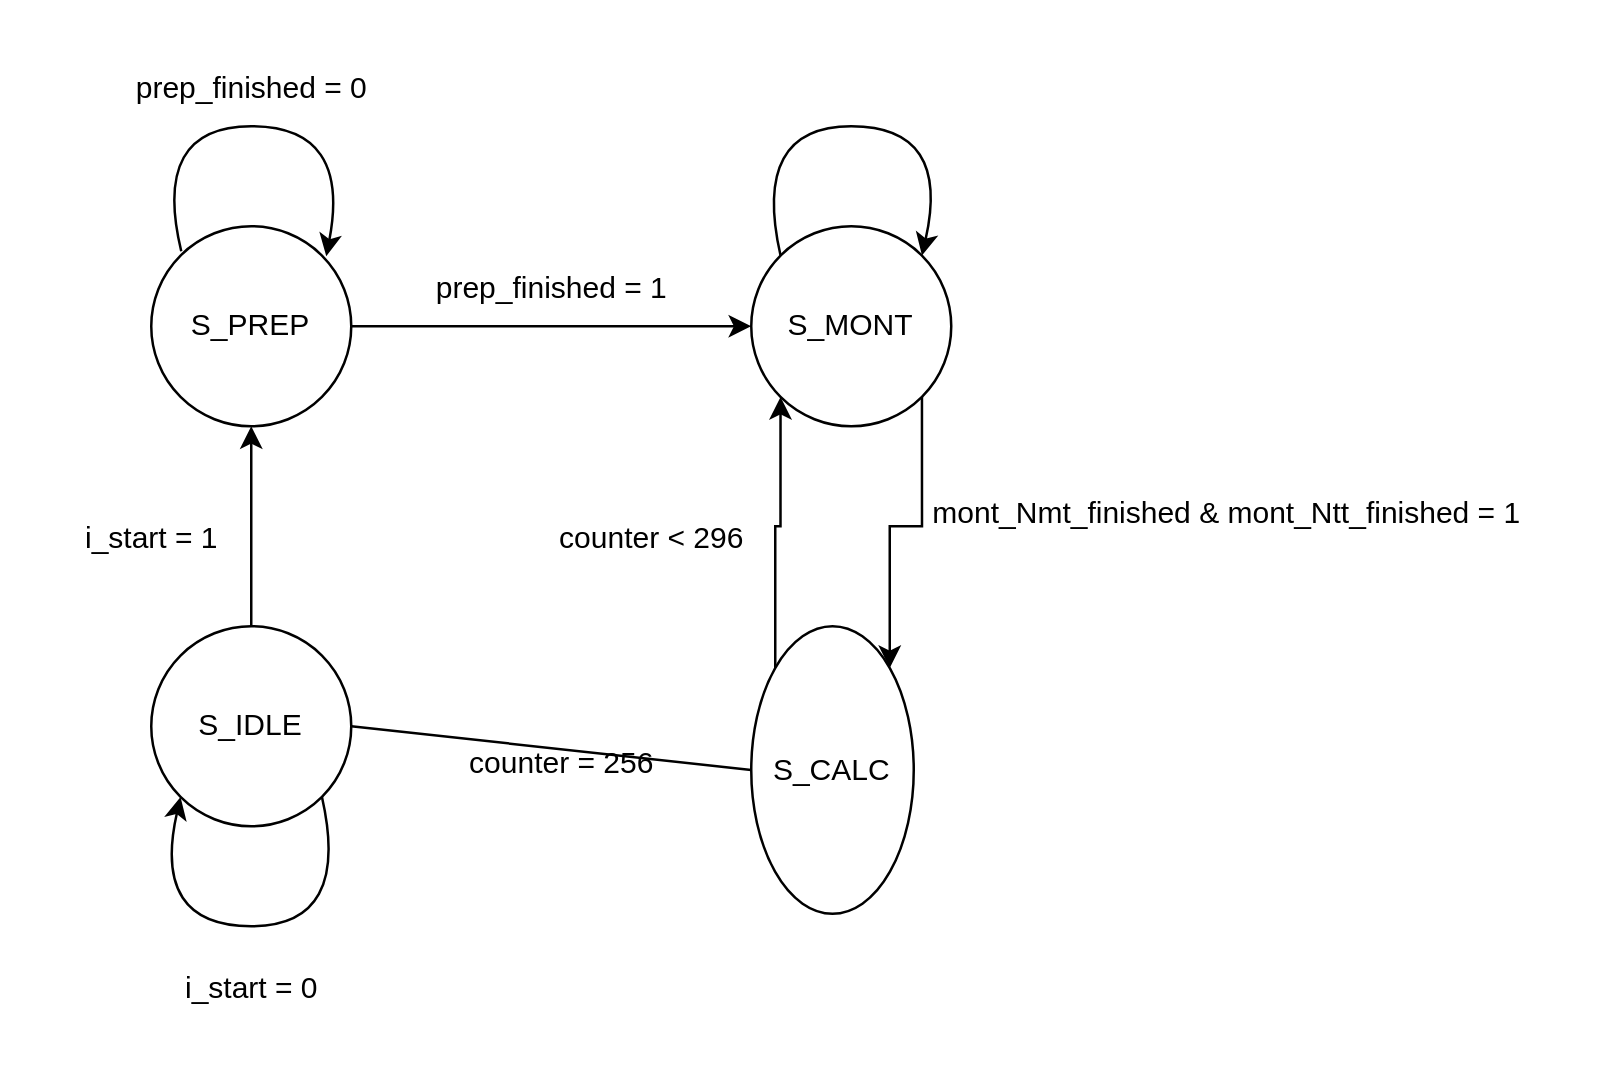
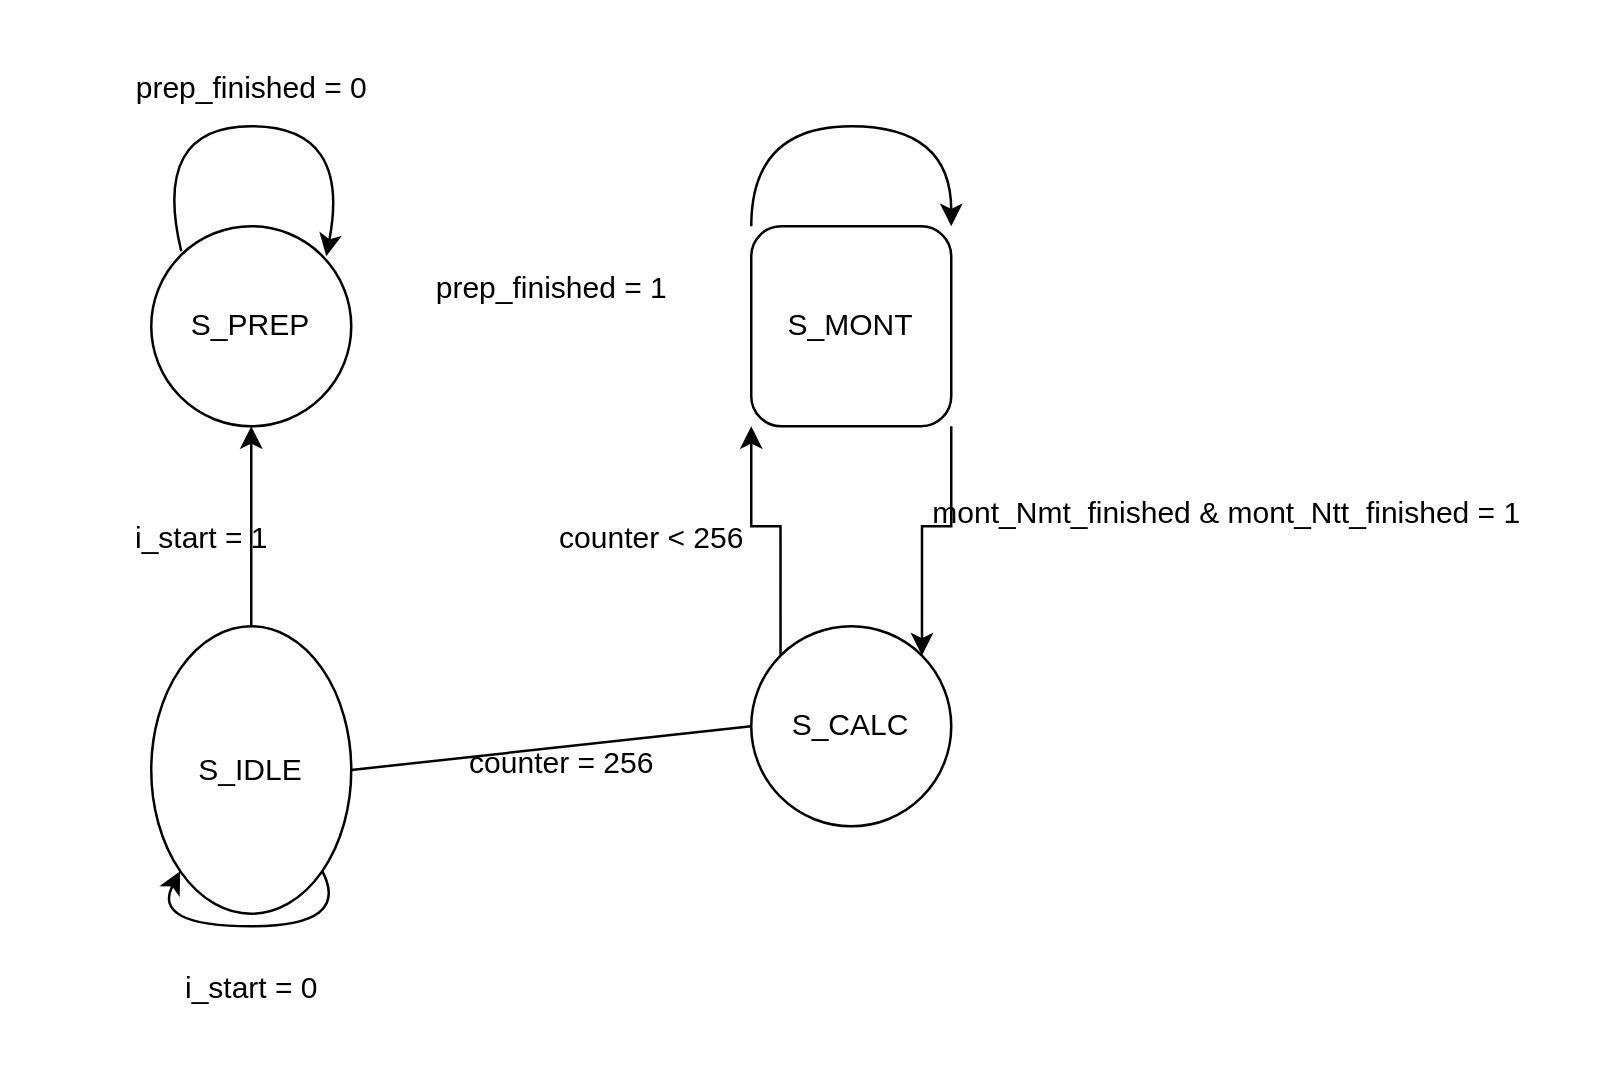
  <mxCell id="0" />
  <mxCell id="1" parent="0" />
  <mxCell id="2" style="edgeStyle=orthogonalEdgeStyle;rounded=0;orthogonalLoop=1;jettySize=auto;html=1;exitX=0.5;exitY=0;exitDx=0;exitDy=0;entryX=0.5;entryY=1;entryDx=0;entryDy=0;" edge="1" parent="1" source="3" target="12"><mxGeometry relative="1" as="geometry" /></mxCell>
- <mxCell id="3" value="S_IDLE" style="ellipse;whiteSpace=wrap;html=1;aspect=fixed;" vertex="1" parent="1"><mxGeometry x="60" y="250" width="80" height="80" as="geometry" /></mxCell>
+ <mxCell id="3" value="S_IDLE" style="ellipse;whiteSpace=wrap;html=1;aspect=fixed;" vertex="1" parent="1"><mxGeometry x="60" y="250" width="80" height="115" as="geometry" /></mxCell>
  <mxCell id="4" style="edgeStyle=orthogonalEdgeStyle;rounded=0;orthogonalLoop=1;jettySize=auto;html=1;exitX=1;exitY=1;exitDx=0;exitDy=0;entryX=1;entryY=0;entryDx=0;entryDy=0;" edge="1" parent="1" source="5" target="7"><mxGeometry relative="1" as="geometry" /></mxCell>
- <mxCell id="5" value="S_MONT" style="ellipse;whiteSpace=wrap;html=1;aspect=fixed;" vertex="1" parent="1"><mxGeometry x="300" y="90" width="80" height="80" as="geometry" /></mxCell>
+ <mxCell id="5" value="S_MONT" style="whiteSpace=wrap;html=1;aspect=fixed;rounded=1;" vertex="1" parent="1"><mxGeometry x="300" y="90" width="80" height="80" as="geometry" /></mxCell>
  <mxCell id="6" style="edgeStyle=orthogonalEdgeStyle;rounded=0;orthogonalLoop=1;jettySize=auto;html=1;exitX=0;exitY=0;exitDx=0;exitDy=0;entryX=0;entryY=1;entryDx=0;entryDy=0;" edge="1" parent="1" source="7" target="5"><mxGeometry relative="1" as="geometry" /></mxCell>
- <mxCell id="7" value="S_CALC" style="ellipse;whiteSpace=wrap;html=1;aspect=fixed;" vertex="1" parent="1"><mxGeometry x="300" y="250" width="65" height="115" as="geometry" /></mxCell>
+ <mxCell id="7" value="S_CALC" style="ellipse;whiteSpace=wrap;html=1;aspect=fixed;" vertex="1" parent="1"><mxGeometry x="300" y="250" width="80" height="80" as="geometry" /></mxCell>
  <mxCell id="8" value="" style="endArrow=none;html=1;rounded=0;entryX=1;entryY=0.5;entryDx=0;entryDy=0;exitX=0;exitY=0.5;exitDx=0;exitDy=0;" edge="1" parent="1" source="7" target="3"><mxGeometry width="50" height="50" relative="1" as="geometry"><mxPoint x="270" y="260" as="sourcePoint" /><mxPoint x="320" y="210" as="targetPoint" /></mxGeometry></mxCell>
  <mxCell id="9" value="" style="curved=1;endArrow=classic;html=1;rounded=0;exitX=0;exitY=0;exitDx=0;exitDy=0;entryX=1;entryY=0;entryDx=0;entryDy=0;" edge="1" parent="1" source="5" target="5"><mxGeometry width="50" height="50" relative="1" as="geometry"><mxPoint x="350" y="-10" as="sourcePoint" /><mxPoint x="400" y="-60" as="targetPoint" /><Array as="points"><mxPoint x="300" y="50" /><mxPoint x="380" y="50" /></Array></mxGeometry></mxCell>
  <mxCell id="10" value="counter = 256" style="text;html=1;align=center;verticalAlign=middle;resizable=0;points=[];autosize=1;strokeColor=none;fillColor=none;" vertex="1" parent="1"><mxGeometry x="174" y="290" width="100" height="30" as="geometry" /></mxCell>
- <mxCell id="11" style="edgeStyle=orthogonalEdgeStyle;rounded=0;orthogonalLoop=1;jettySize=auto;html=1;exitX=1;exitY=0.5;exitDx=0;exitDy=0;entryX=0;entryY=0.5;entryDx=0;entryDy=0;" edge="1" parent="1" source="12" target="5"><mxGeometry relative="1" as="geometry" /></mxCell>
  <mxCell id="12" value="S_PREP" style="ellipse;whiteSpace=wrap;html=1;aspect=fixed;" vertex="1" parent="1"><mxGeometry x="60" y="90" width="80" height="80" as="geometry" /></mxCell>
  <mxCell id="13" value="" style="curved=1;endArrow=classic;html=1;rounded=0;" edge="1" parent="1"><mxGeometry width="50" height="50" relative="1" as="geometry"><mxPoint x="72" y="100" as="sourcePoint" /><mxPoint x="130" y="102" as="targetPoint" /><Array as="points"><mxPoint x="60" y="50" /><mxPoint x="140" y="50" /></Array></mxGeometry></mxCell>
  <mxCell id="14" value="prep_finished = 0" style="text;html=1;align=center;verticalAlign=middle;resizable=0;points=[];autosize=1;strokeColor=none;fillColor=none;" vertex="1" parent="1"><mxGeometry x="40" y="20" width="120" height="30" as="geometry" /></mxCell>
  <mxCell id="15" value="prep_finished = 1" style="text;html=1;align=center;verticalAlign=middle;resizable=0;points=[];autosize=1;strokeColor=none;fillColor=none;" vertex="1" parent="1"><mxGeometry x="160" y="100" width="120" height="30" as="geometry" /></mxCell>
- <mxCell id="16" value="i_start = 1" style="text;html=1;align=center;verticalAlign=middle;resizable=0;points=[];autosize=1;strokeColor=none;fillColor=none;" vertex="1" parent="1"><mxGeometry x="20" y="200" width="80" height="30" as="geometry" /></mxCell>
+ <mxCell id="16" value="i_start = 1" style="text;html=1;align=center;verticalAlign=middle;resizable=0;points=[];autosize=1;strokeColor=none;fillColor=none;" vertex="1" parent="1"><mxGeometry x="40" y="200" width="80" height="30" as="geometry" /></mxCell>
  <mxCell id="17" value="" style="curved=1;endArrow=classic;html=1;rounded=0;entryX=0;entryY=1;entryDx=0;entryDy=0;exitX=1;exitY=1;exitDx=0;exitDy=0;" edge="1" parent="1" source="3" target="3"><mxGeometry width="50" height="50" relative="1" as="geometry"><mxPoint x="140" y="380" as="sourcePoint" /><mxPoint x="70" y="350" as="targetPoint" /><Array as="points"><mxPoint x="140" y="370" /><mxPoint x="60" y="370" /></Array></mxGeometry></mxCell>
  <mxCell id="18" value="i_start = 0" style="text;html=1;align=center;verticalAlign=middle;resizable=0;points=[];autosize=1;strokeColor=none;fillColor=none;" vertex="1" parent="1"><mxGeometry x="60" y="380" width="80" height="30" as="geometry" /></mxCell>
- <mxCell id="19" value="counter &amp;lt; 296" style="text;html=1;align=center;verticalAlign=middle;resizable=0;points=[];autosize=1;strokeColor=none;fillColor=none;" vertex="1" parent="1"><mxGeometry x="210" y="200" width="100" height="30" as="geometry" /></mxCell>
+ <mxCell id="19" value="counter &amp;lt; 256" style="text;html=1;align=center;verticalAlign=middle;resizable=0;points=[];autosize=1;strokeColor=none;fillColor=none;" vertex="1" parent="1"><mxGeometry x="210" y="200" width="100" height="30" as="geometry" /></mxCell>
  <mxCell id="20" value="mont_Nmt_finished &amp;amp; mont_Ntt_finished = 1" style="text;html=1;align=center;verticalAlign=middle;resizable=0;points=[];autosize=1;strokeColor=none;fillColor=none;" vertex="1" parent="1"><mxGeometry x="360" y="190" width="260" height="30" as="geometry" /></mxCell>
